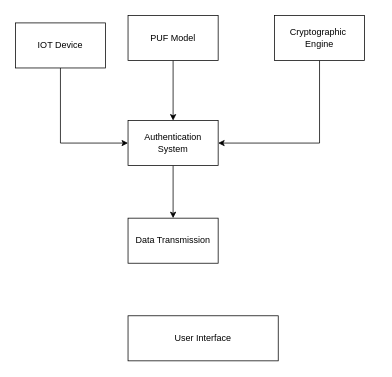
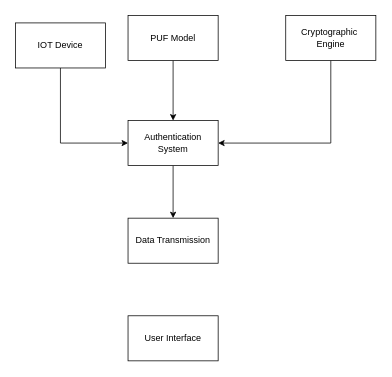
  <mxCell id="0" />
  <mxCell id="1" parent="0" />
  <mxCell id="2" style="edgeStyle=orthogonalEdgeStyle;rounded=0;orthogonalLoop=1;jettySize=auto;html=1;exitX=0.5;exitY=1;exitDx=0;exitDy=0;entryX=0;entryY=0.5;entryDx=0;entryDy=0;" edge="1" parent="1" source="3" target="9"><mxGeometry relative="1" as="geometry" /></mxCell>
  <mxCell id="3" value="IOT Device" style="rounded=0;whiteSpace=wrap;html=1;" vertex="1" parent="1"><mxGeometry x="20" y="30" width="120" height="60" as="geometry" /></mxCell>
  <mxCell id="4" style="edgeStyle=orthogonalEdgeStyle;rounded=0;orthogonalLoop=1;jettySize=auto;html=1;exitX=0.5;exitY=1;exitDx=0;exitDy=0;entryX=0.5;entryY=0;entryDx=0;entryDy=0;" edge="1" parent="1" source="5" target="9"><mxGeometry relative="1" as="geometry" /></mxCell>
  <mxCell id="5" value="PUF Model" style="rounded=0;whiteSpace=wrap;html=1;" vertex="1" parent="1"><mxGeometry x="170" y="20" width="120" height="60" as="geometry" /></mxCell>
  <mxCell id="6" style="edgeStyle=orthogonalEdgeStyle;rounded=0;orthogonalLoop=1;jettySize=auto;html=1;exitX=0.5;exitY=1;exitDx=0;exitDy=0;entryX=1;entryY=0.5;entryDx=0;entryDy=0;" edge="1" parent="1" source="7" target="9"><mxGeometry relative="1" as="geometry" /></mxCell>
- <mxCell id="7" value="Cryptographic&amp;nbsp;&lt;div&gt;Engine&lt;/div&gt;" style="rounded=0;whiteSpace=wrap;html=1;" vertex="1" parent="1"><mxGeometry x="365" y="20" width="120" height="60" as="geometry" /></mxCell>
+ <mxCell id="7" value="Cryptographic&amp;nbsp;&lt;div&gt;Engine&lt;/div&gt;" style="rounded=0;whiteSpace=wrap;html=1;" vertex="1" parent="1"><mxGeometry x="380" y="20" width="120" height="60" as="geometry" /></mxCell>
  <mxCell id="8" style="edgeStyle=orthogonalEdgeStyle;rounded=0;orthogonalLoop=1;jettySize=auto;html=1;exitX=0.5;exitY=1;exitDx=0;exitDy=0;entryX=0.5;entryY=0;entryDx=0;entryDy=0;" edge="1" parent="1" source="9" target="10"><mxGeometry relative="1" as="geometry" /></mxCell>
  <mxCell id="9" value="Authentication System" style="rounded=0;whiteSpace=wrap;html=1;" vertex="1" parent="1"><mxGeometry x="170" y="160" width="120" height="60" as="geometry" /></mxCell>
  <mxCell id="10" value="Data Transmission" style="rounded=0;whiteSpace=wrap;html=1;" vertex="1" parent="1"><mxGeometry x="170" y="290" width="120" height="60" as="geometry" /></mxCell>
- <mxCell id="11" value="User Interface" style="rounded=0;whiteSpace=wrap;html=1;" vertex="1" parent="1"><mxGeometry x="170" y="420" width="200" height="60" as="geometry" /></mxCell>
+ <mxCell id="11" value="User Interface" style="rounded=0;whiteSpace=wrap;html=1;" vertex="1" parent="1"><mxGeometry x="170" y="420" width="120" height="60" as="geometry" /></mxCell>
